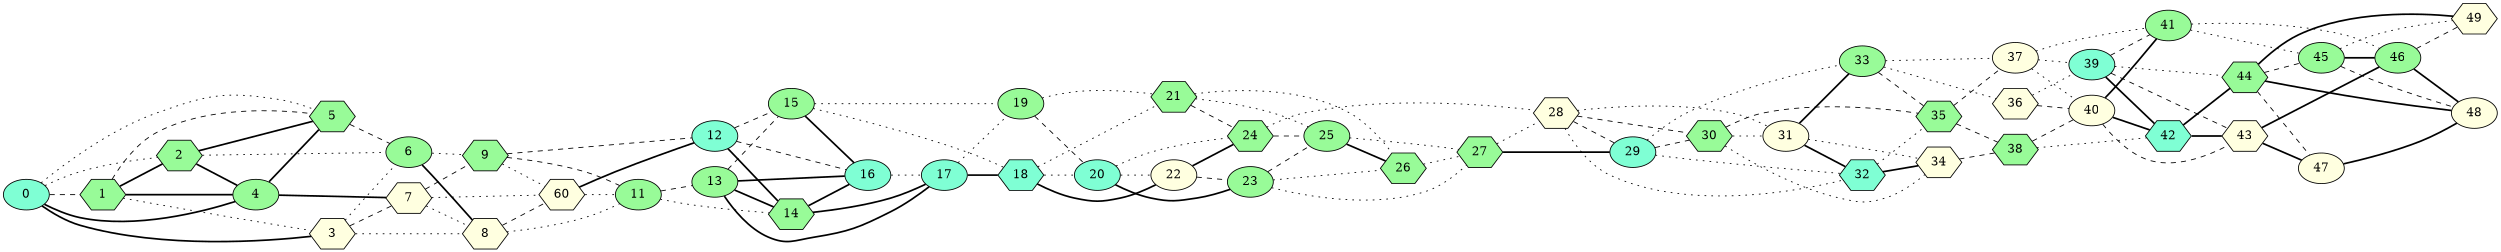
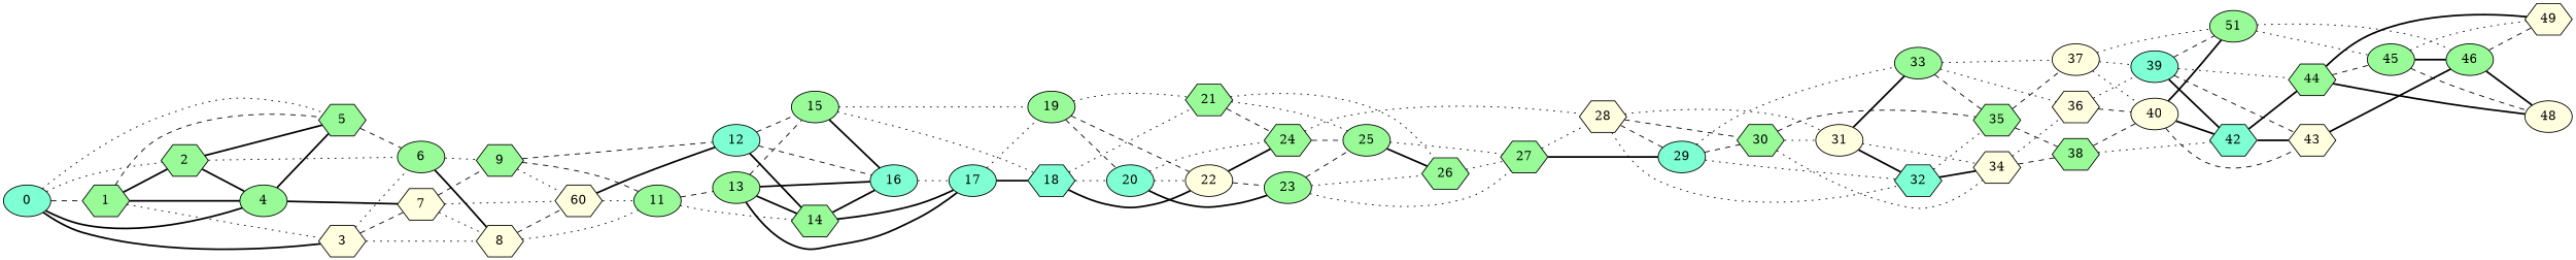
  graph {
    rankdir=LR
    node [fillcolor=palegreen shape=ellipse style=filled]
    edge [style=dotted]
    0 [fillcolor=aquamarine]
    1 [shape=hexagon]
    2 [shape=hexagon]
    3 [fillcolor=lightyellow shape=hexagon]
    4
    5 [shape=hexagon]
    6
    7 [fillcolor=lightyellow shape=hexagon]
    8 [fillcolor=lightyellow shape=hexagon]
    9 [shape=hexagon]
    n11 [fillcolor=lightyellow label=60 shape=hexagon]
    11
    12 [fillcolor=aquamarine]
    13
    14 [shape=hexagon]
    15
    16 [fillcolor=aquamarine]
    17 [fillcolor=aquamarine]
    18 [fillcolor=aquamarine shape=hexagon]
    19
    20 [fillcolor=aquamarine]
    21 [shape=hexagon]
    22 [fillcolor=lightyellow]
    23
    24 [shape=hexagon]
    25
    26 [shape=hexagon]
    27 [shape=hexagon]
    28 [fillcolor=lightyellow shape=hexagon]
    29 [fillcolor=aquamarine]
    30 [shape=hexagon]
    31 [fillcolor=lightyellow]
    32 [fillcolor=aquamarine shape=hexagon]
    33
    34 [fillcolor=lightyellow shape=hexagon]
    35 [shape=hexagon]
    36 [fillcolor=lightyellow shape=hexagon]
    37 [fillcolor=lightyellow]
    38 [shape=hexagon]
    39 [fillcolor=aquamarine]
    40 [fillcolor=lightyellow]
-   41
+   41 [label=51]
    42 [fillcolor=aquamarine shape=hexagon]
    43 [fillcolor=lightyellow shape=hexagon]
    44 [shape=hexagon]
    45
    46
-   47 [fillcolor=lightyellow]
    48 [fillcolor=lightyellow]
    49 [fillcolor=lightyellow shape=hexagon]
    0 -- 1 [style=dashed]
    0 -- 2
    0 -- 3 [style=bold]
    0 -- 4 [style=bold]
    0 -- 5
    1 -- 2 [style=bold]
    1 -- 3
    1 -- 4 [style=bold]
    1 -- 5 [style=dashed]
    2 -- 4 [style=bold]
    2 -- 5 [style=bold]
    2 -- 6
    3 -- 6
    3 -- 7 [style=dashed]
    3 -- 8
    4 -- 5 [style=bold]
    4 -- 7 [style=bold]
    5 -- 6 [style=dashed]
    6 -- 8 [style=bold]
    6 -- 9
    7 -- 8
    7 -- 9 [style=dashed]
    7 -- n11
    8 -- n11 [style=dashed]
    8 -- 11
    9 -- n11
    9 -- 11 [style=dashed]
    9 -- 12 [style=dashed]
    n11 -- 11
    n11 -- 12 [style=bold]
    11 -- 13 [style=dashed]
    11 -- 14
    12 -- 14 [style=bold]
    12 -- 15 [style=dashed]
    12 -- 16 [style=dashed]
    13 -- 14 [style=bold]
    13 -- 15 [style=dashed]
    13 -- 16 [style=bold]
    13 -- 17 [style=bold]
    14 -- 16 [style=bold]
    14 -- 17 [style=bold]
    15 -- 16 [style=bold]
    15 -- 18
    15 -- 19
    16 -- 17
    17 -- 18 [style=bold]
    17 -- 19
    18 -- 20
    18 -- 21
    18 -- 22 [style=bold]
    19 -- 20 [style=dashed]
    19 -- 21
+   19 -- 22 [style=dashed]
    20 -- 22
    20 -- 23 [style=bold]
    20 -- 24
    21 -- 24 [style=dashed]
    21 -- 25
    21 -- 26
    22 -- 23 [style=dashed]
    22 -- 24 [style=bold]
    23 -- 25 [style=dashed]
    23 -- 26
    23 -- 27
    24 -- 25 [style=dashed]
    24 -- 28
    25 -- 26 [style=bold]
    25 -- 27
    26 -- 27
    27 -- 28
    27 -- 29 [style=bold]
    28 -- 29 [style=dashed]
    28 -- 30 [style=dashed]
    28 -- 31
    28 -- 32
    29 -- 30 [style=dashed]
    29 -- 32
    29 -- 33
    30 -- 31
    30 -- 34
    30 -- 35 [style=dashed]
    31 -- 32 [style=bold]
    31 -- 33 [style=bold]
    31 -- 34
    32 -- 34 [style=bold]
    32 -- 35
    33 -- 35 [style=dashed]
    33 -- 36
    33 -- 37
+   34 -- 36
    34 -- 38 [style=dashed]
    35 -- 37 [style=dashed]
    35 -- 38 [style=dashed]
    36 -- 39
    36 -- 40 [style=dashed]
    37 -- 39
    37 -- 40
    37 -- 41
    38 -- 40 [style=dashed]
    38 -- 42
    39 -- 41 [style=dashed]
    39 -- 42 [style=bold]
    39 -- 43 [style=dashed]
    39 -- 44
    40 -- 41 [style=bold]
    40 -- 42 [style=bold]
    40 -- 43 [style=dashed]
    41 -- 45
    41 -- 46
    42 -- 43 [style=bold]
    42 -- 44 [style=bold]
    43 -- 46 [style=bold]
-   43 -- 47 [style=bold]
    44 -- 45 [style=dashed]
-   44 -- 47 [style=dashed]
    44 -- 48 [style=bold]
    44 -- 49 [style=bold]
    45 -- 46 [style=bold]
    45 -- 48 [style=dashed]
    45 -- 49
    46 -- 48 [style=bold]
    46 -- 49 [style=dashed]
-   47 -- 48 [style=bold]
  }
